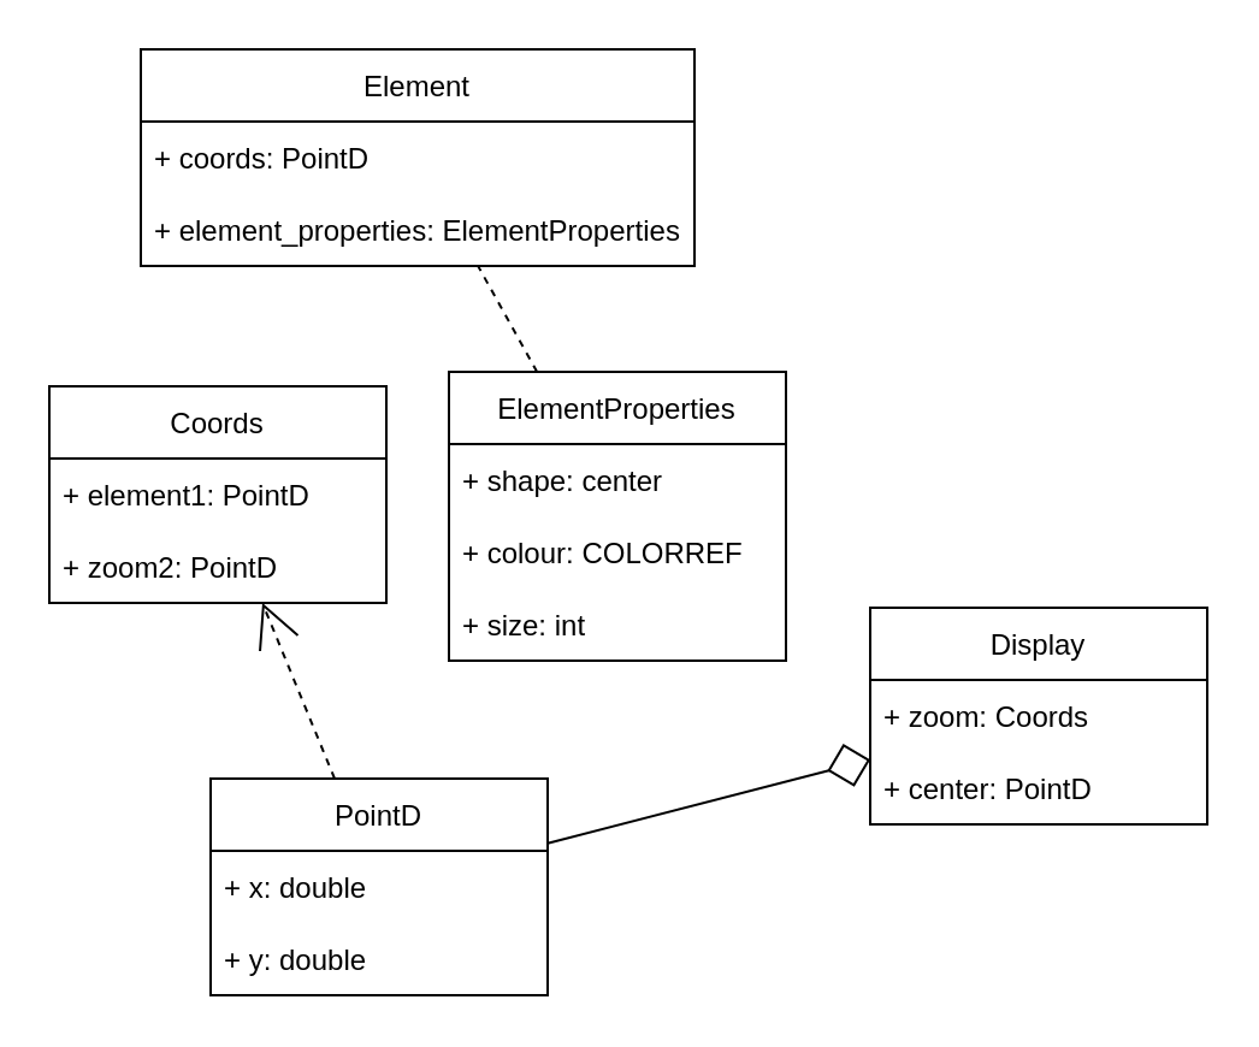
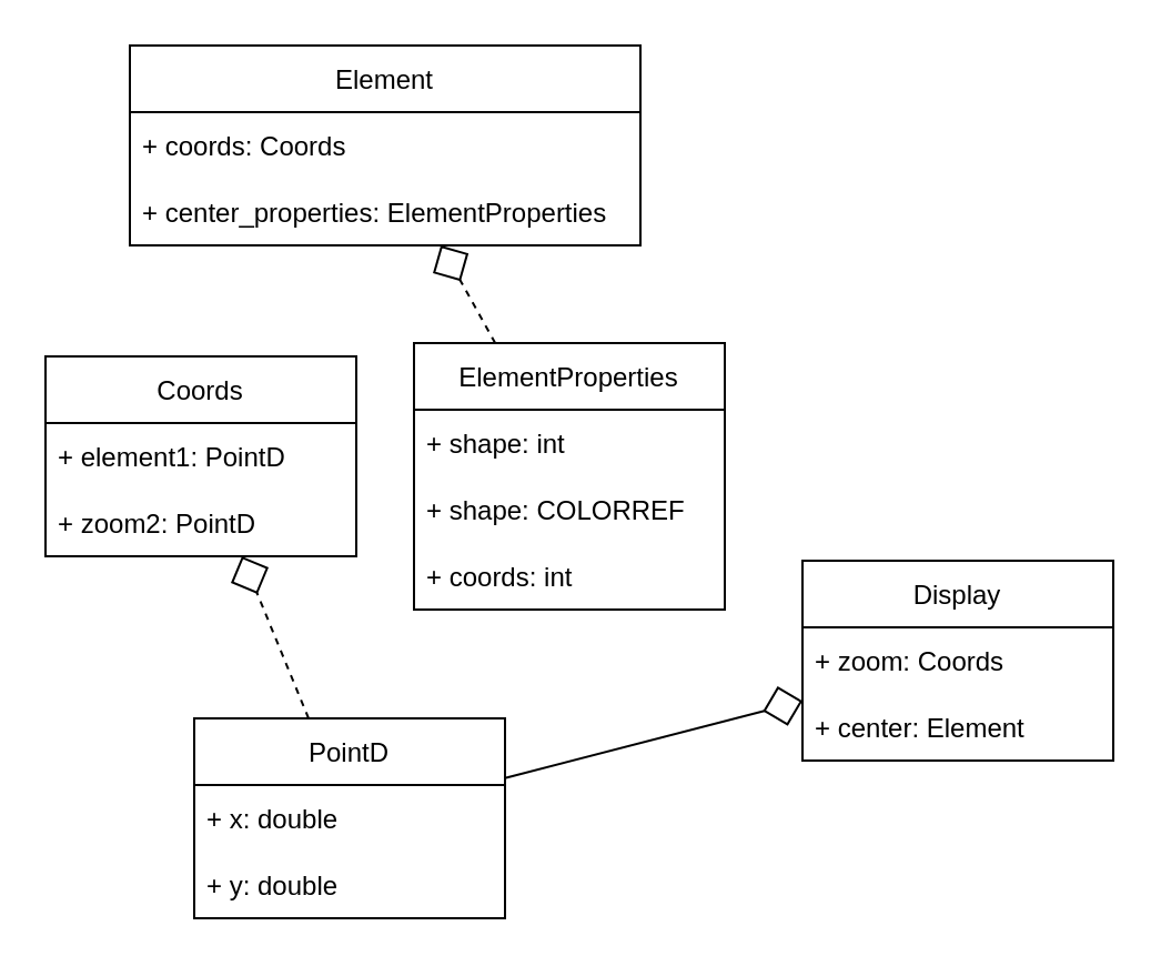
  <mxCell id="0" />
  <mxCell id="1" parent="0" />
  <mxCell id="2" value="Element" style="swimlane;fontStyle=0;childLayout=stackLayout;horizontal=1;startSize=30;horizontalStack=0;resizeParent=1;resizeParentMax=0;resizeLast=0;collapsible=1;marginBottom=0;" vertex="1" parent="1"><mxGeometry x="58" y="20" width="230" height="90" as="geometry"><mxRectangle x="-86" y="454" width="79" height="30" as="alternateBounds" /></mxGeometry></mxCell>
- <mxCell id="3" value="+ coords: PointD" style="text;strokeColor=none;fillColor=none;align=left;verticalAlign=middle;spacingLeft=4;spacingRight=4;overflow=hidden;points=[[0,0.5],[1,0.5]];portConstraint=eastwest;rotatable=0;" vertex="1" parent="2"><mxGeometry y="30" width="230" height="30" as="geometry" /></mxCell>
- <mxCell id="4" value="+ element_properties: ElementProperties" style="text;strokeColor=none;fillColor=none;align=left;verticalAlign=middle;spacingLeft=4;spacingRight=4;overflow=hidden;points=[[0,0.5],[1,0.5]];portConstraint=eastwest;rotatable=0;" vertex="1" parent="2"><mxGeometry y="60" width="230" height="30" as="geometry" /></mxCell>
+ <mxCell id="3" value="+ coords: Coords" style="text;strokeColor=none;fillColor=none;align=left;verticalAlign=middle;spacingLeft=4;spacingRight=4;overflow=hidden;points=[[0,0.5],[1,0.5]];portConstraint=eastwest;rotatable=0;" vertex="1" parent="2"><mxGeometry y="30" width="230" height="30" as="geometry" /></mxCell>
+ <mxCell id="4" value="+ center_properties: ElementProperties" style="text;strokeColor=none;fillColor=none;align=left;verticalAlign=middle;spacingLeft=4;spacingRight=4;overflow=hidden;points=[[0,0.5],[1,0.5]];portConstraint=eastwest;rotatable=0;" vertex="1" parent="2"><mxGeometry y="60" width="230" height="30" as="geometry" /></mxCell>
  <mxCell id="5" value="ElementProperties" style="swimlane;fontStyle=0;childLayout=stackLayout;horizontal=1;startSize=30;horizontalStack=0;resizeParent=1;resizeParentMax=0;resizeLast=0;collapsible=1;marginBottom=0;" vertex="1" parent="1"><mxGeometry x="186" y="154" width="140" height="120" as="geometry"><mxRectangle x="230" y="454" width="134" height="30" as="alternateBounds" /></mxGeometry></mxCell>
- <mxCell id="6" value="+ shape: center" style="text;strokeColor=none;fillColor=none;align=left;verticalAlign=middle;spacingLeft=4;spacingRight=4;overflow=hidden;points=[[0,0.5],[1,0.5]];portConstraint=eastwest;rotatable=0;" vertex="1" parent="5"><mxGeometry y="30" width="140" height="30" as="geometry" /></mxCell>
- <mxCell id="7" value="+ colour: COLORREF" style="text;strokeColor=none;fillColor=none;align=left;verticalAlign=middle;spacingLeft=4;spacingRight=4;overflow=hidden;points=[[0,0.5],[1,0.5]];portConstraint=eastwest;rotatable=0;" vertex="1" parent="5"><mxGeometry y="60" width="140" height="30" as="geometry" /></mxCell>
- <mxCell id="8" value="+ size: int" style="text;strokeColor=none;fillColor=none;align=left;verticalAlign=middle;spacingLeft=4;spacingRight=4;overflow=hidden;points=[[0,0.5],[1,0.5]];portConstraint=eastwest;rotatable=0;" vertex="1" parent="5"><mxGeometry y="90" width="140" height="30" as="geometry" /></mxCell>
+ <mxCell id="6" value="+ shape: int" style="text;strokeColor=none;fillColor=none;align=left;verticalAlign=middle;spacingLeft=4;spacingRight=4;overflow=hidden;points=[[0,0.5],[1,0.5]];portConstraint=eastwest;rotatable=0;" vertex="1" parent="5"><mxGeometry y="30" width="140" height="30" as="geometry" /></mxCell>
+ <mxCell id="7" value="+ shape: COLORREF" style="text;strokeColor=none;fillColor=none;align=left;verticalAlign=middle;spacingLeft=4;spacingRight=4;overflow=hidden;points=[[0,0.5],[1,0.5]];portConstraint=eastwest;rotatable=0;" vertex="1" parent="5"><mxGeometry y="60" width="140" height="30" as="geometry" /></mxCell>
+ <mxCell id="8" value="+ coords: int" style="text;strokeColor=none;fillColor=none;align=left;verticalAlign=middle;spacingLeft=4;spacingRight=4;overflow=hidden;points=[[0,0.5],[1,0.5]];portConstraint=eastwest;rotatable=0;" vertex="1" parent="5"><mxGeometry y="90" width="140" height="30" as="geometry" /></mxCell>
  <mxCell id="9" value="Coords" style="swimlane;fontStyle=0;childLayout=stackLayout;horizontal=1;startSize=30;horizontalStack=0;resizeParent=1;resizeParentMax=0;resizeLast=0;collapsible=1;marginBottom=0;" vertex="1" parent="1"><mxGeometry x="20" y="160" width="140" height="90" as="geometry"><mxRectangle x="230" y="454" width="134" height="30" as="alternateBounds" /></mxGeometry></mxCell>
  <mxCell id="10" value="+ element1: PointD" style="text;strokeColor=none;fillColor=none;align=left;verticalAlign=middle;spacingLeft=4;spacingRight=4;overflow=hidden;points=[[0,0.5],[1,0.5]];portConstraint=eastwest;rotatable=0;" vertex="1" parent="9"><mxGeometry y="30" width="140" height="30" as="geometry" /></mxCell>
  <mxCell id="11" value="+ zoom2: PointD" style="text;strokeColor=none;fillColor=none;align=left;verticalAlign=middle;spacingLeft=4;spacingRight=4;overflow=hidden;points=[[0,0.5],[1,0.5]];portConstraint=eastwest;rotatable=0;" vertex="1" parent="9"><mxGeometry y="60" width="140" height="30" as="geometry" /></mxCell>
  <mxCell id="12" value="Display" style="swimlane;fontStyle=0;childLayout=stackLayout;horizontal=1;startSize=30;horizontalStack=0;resizeParent=1;resizeParentMax=0;resizeLast=0;collapsible=1;marginBottom=0;" vertex="1" parent="1"><mxGeometry x="361" y="252" width="140" height="90" as="geometry"><mxRectangle x="230" y="454" width="134" height="30" as="alternateBounds" /></mxGeometry></mxCell>
  <mxCell id="13" value="+ zoom: Coords" style="text;strokeColor=none;fillColor=none;align=left;verticalAlign=middle;spacingLeft=4;spacingRight=4;overflow=hidden;points=[[0,0.5],[1,0.5]];portConstraint=eastwest;rotatable=0;" vertex="1" parent="12"><mxGeometry y="30" width="140" height="30" as="geometry" /></mxCell>
- <mxCell id="14" value="+ center: PointD" style="text;strokeColor=none;fillColor=none;align=left;verticalAlign=middle;spacingLeft=4;spacingRight=4;overflow=hidden;points=[[0,0.5],[1,0.5]];portConstraint=eastwest;rotatable=0;" vertex="1" parent="12"><mxGeometry y="60" width="140" height="30" as="geometry" /></mxCell>
+ <mxCell id="14" value="+ center: Element" style="text;strokeColor=none;fillColor=none;align=left;verticalAlign=middle;spacingLeft=4;spacingRight=4;overflow=hidden;points=[[0,0.5],[1,0.5]];portConstraint=eastwest;rotatable=0;" vertex="1" parent="12"><mxGeometry y="60" width="140" height="30" as="geometry" /></mxCell>
  <mxCell id="15" value="PointD" style="swimlane;fontStyle=0;childLayout=stackLayout;horizontal=1;startSize=30;horizontalStack=0;resizeParent=1;resizeParentMax=0;resizeLast=0;collapsible=1;marginBottom=0;" vertex="1" parent="1"><mxGeometry x="87" y="323" width="140" height="90" as="geometry"><mxRectangle x="230" y="454" width="134" height="30" as="alternateBounds" /></mxGeometry></mxCell>
  <mxCell id="16" value="+ x: double" style="text;strokeColor=none;fillColor=none;align=left;verticalAlign=middle;spacingLeft=4;spacingRight=4;overflow=hidden;points=[[0,0.5],[1,0.5]];portConstraint=eastwest;rotatable=0;" vertex="1" parent="15"><mxGeometry y="30" width="140" height="30" as="geometry" /></mxCell>
  <mxCell id="17" value="+ y: double" style="text;strokeColor=none;fillColor=none;align=left;verticalAlign=middle;spacingLeft=4;spacingRight=4;overflow=hidden;points=[[0,0.5],[1,0.5]];portConstraint=eastwest;rotatable=0;" vertex="1" parent="15"><mxGeometry y="60" width="140" height="30" as="geometry" /></mxCell>
- <mxCell id="18" value="" style="endArrow=none;html=1;rounded=0;endFill=0;strokeWidth=1;endSize=16;startSize=16;dashed=1;" edge="1" parent="1" source="5" target="2"><mxGeometry width="50" height="50" relative="1" as="geometry"><mxPoint x="165.999" y="178" as="sourcePoint" /><mxPoint x="195.641" y="128" as="targetPoint" /></mxGeometry></mxCell>
- <mxCell id="19" value="" style="endArrow=open;html=1;rounded=0;endFill=0;strokeWidth=1;endSize=16;startSize=16;dashed=1;" edge="1" parent="1" source="15" target="9"><mxGeometry width="50" height="50" relative="1" as="geometry"><mxPoint x="436.507" y="282" as="sourcePoint" /><mxPoint x="411.997" y="238" as="targetPoint" /></mxGeometry></mxCell>
+ <mxCell id="18" value="" style="endArrow=diamond;html=1;rounded=0;endFill=0;strokeWidth=1;endSize=16;startSize=16;dashed=1;" edge="1" parent="1" source="5" target="2"><mxGeometry width="50" height="50" relative="1" as="geometry"><mxPoint x="165.999" y="178" as="sourcePoint" /><mxPoint x="195.641" y="128" as="targetPoint" /></mxGeometry></mxCell>
+ <mxCell id="19" value="" style="endArrow=diamond;html=1;rounded=0;endFill=0;strokeWidth=1;endSize=16;startSize=16;dashed=1;" edge="1" parent="1" source="15" target="9"><mxGeometry width="50" height="50" relative="1" as="geometry"><mxPoint x="436.507" y="282" as="sourcePoint" /><mxPoint x="411.997" y="238" as="targetPoint" /></mxGeometry></mxCell>
  <mxCell id="20" value="" style="endArrow=diamond;html=1;rounded=0;endFill=0;strokeWidth=1;endSize=16;startSize=16;dashed=0;" edge="1" parent="1" source="15" target="12"><mxGeometry width="50" height="50" relative="1" as="geometry"><mxPoint x="403.997" y="282" as="sourcePoint" /><mxPoint x="434.003" y="355" as="targetPoint" /></mxGeometry></mxCell>
